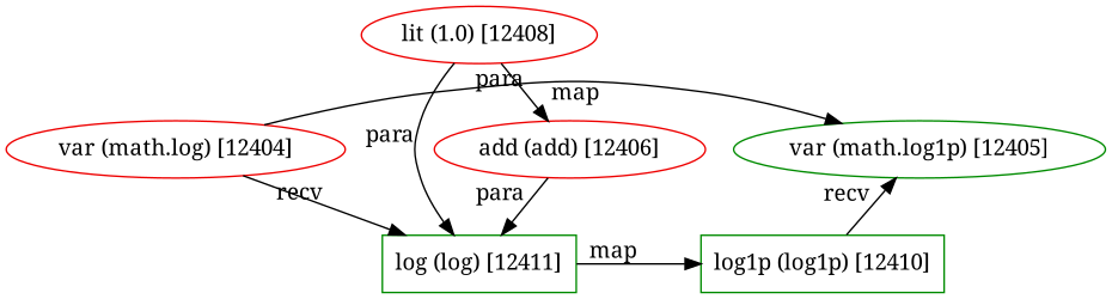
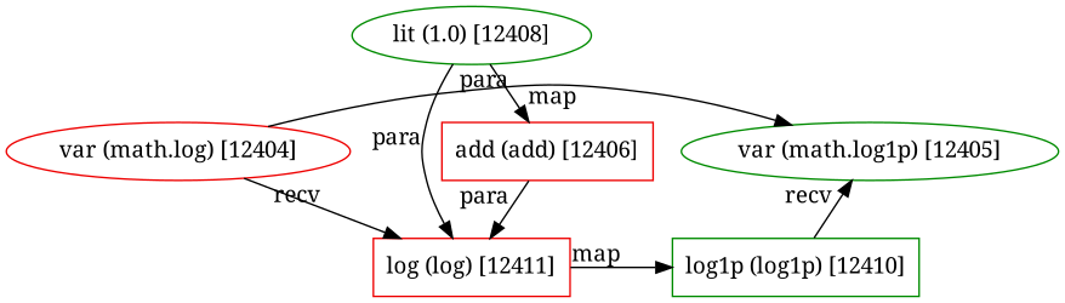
  digraph {
    fontname="Noto Serif"
    node [color=red2 fontname="Noto Serif" shape=ellipse]
    edge [fontname="Noto Serif" xlabel=para]
    n1 [label="var (math.log) [12404]"]
    n2 [color=green4 label="var (math.log1p) [12405]"]
-   n3 [color=green4 label="log (log) [12411]" shape=box]
+   n3 [label="log (log) [12411]" shape=box]
    n4 [color=green4 label="log1p (log1p) [12410]" shape=box]
-   n5 [label="lit (1.0) [12408]"]
-   n6 [label="add (add) [12406]"]
+   n5 [color=green4 label="lit (1.0) [12408]"]
+   n6 [label="add (add) [12406]" shape=box]
    subgraph sub_1 {
      rank=same
      n1
      n2
    }
    subgraph sub_2 {
      rank=same
      n3
      n4
    }
    n1 -> n2 [xlabel=map]
    n1 -> n3 [xlabel=recv]
    n3 -> n4 [xlabel=map]
    n4 -> n2 [xlabel=recv]
    n5 -> n3
    n5 -> n6
    n6 -> n3
  }
